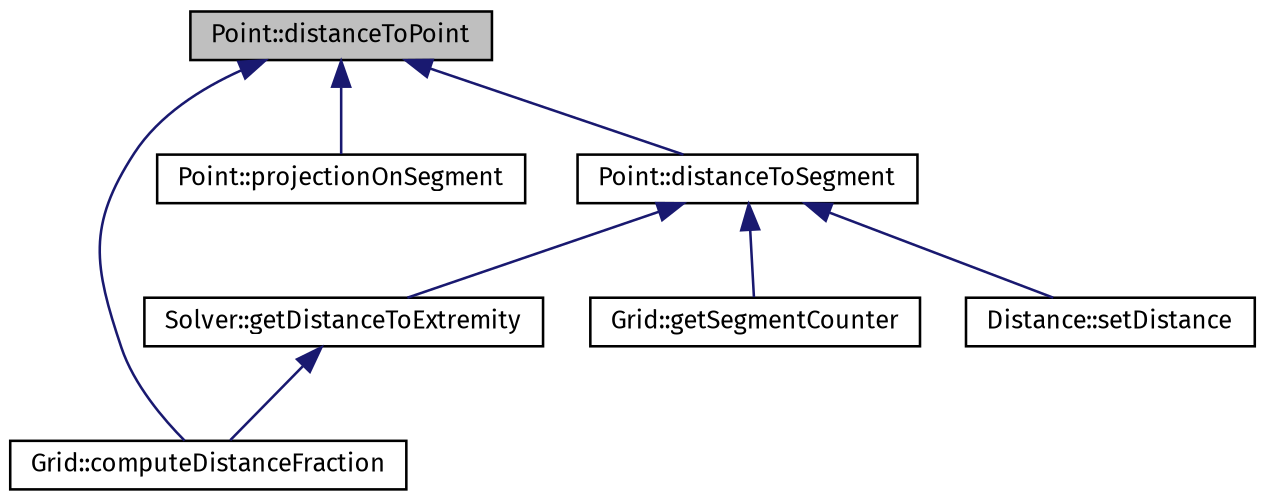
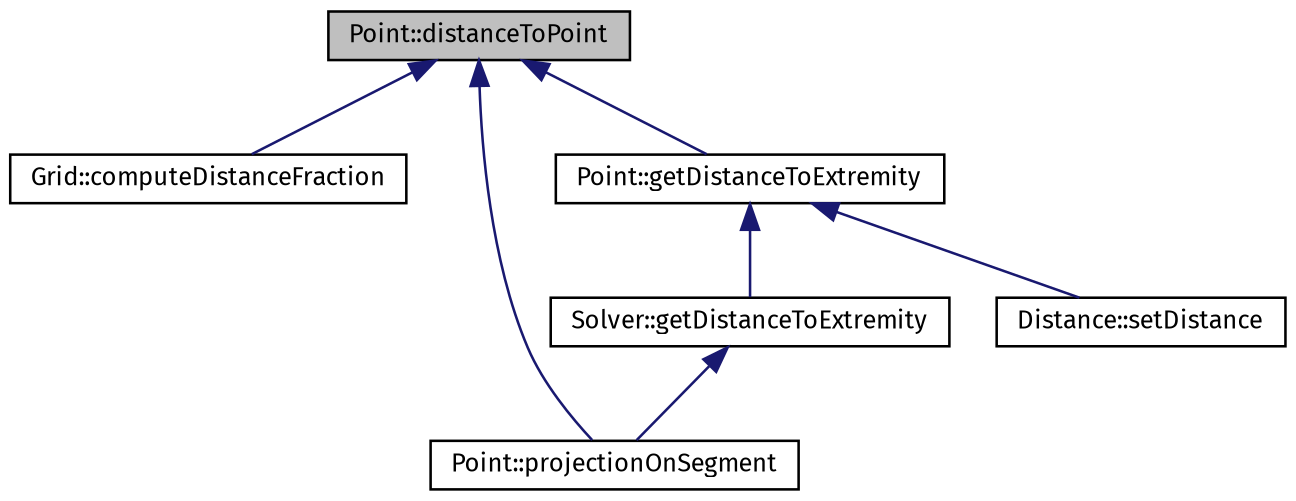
  digraph {
    fontname="Fira Sans"
    rankdir=TB
    node [color=black fontname="Fira Sans" fontsize=10 shape=record]
    edge [color=midnightblue dir=back fontname="Fira Sans" fontsize=10 labelfontname=Helvetica labelfontsize=10 style=solid]
    n1 [fillcolor=grey75 fontcolor=black height=0.2 label="Point::distanceToPoint" style=filled width=0.4]
    n2 [height=0.2 label="Grid::computeDistanceFraction" width=0.4]
    n3 [height=0.2 label="Point::projectionOnSegment" width=0.4]
-   n4 [height=0.2 label="Point::distanceToSegment" width=0.4]
+   n4 [height=0.2 label="Point::getDistanceToExtremity" width=0.4]
    n5 [height=0.2 label="Solver::getDistanceToExtremity" width=0.4]
-   n6 [height=0.2 label="Grid::getSegmentCounter" width=0.4]
    n7 [height=0.2 label="Distance::setDistance" width=0.4]
    n1 -> n2
    n1 -> n3
    n1 -> n4
    n4 -> n5
-   n4 -> n6
    n4 -> n7
-   n5 -> n2
+   n5 -> n3
  }
